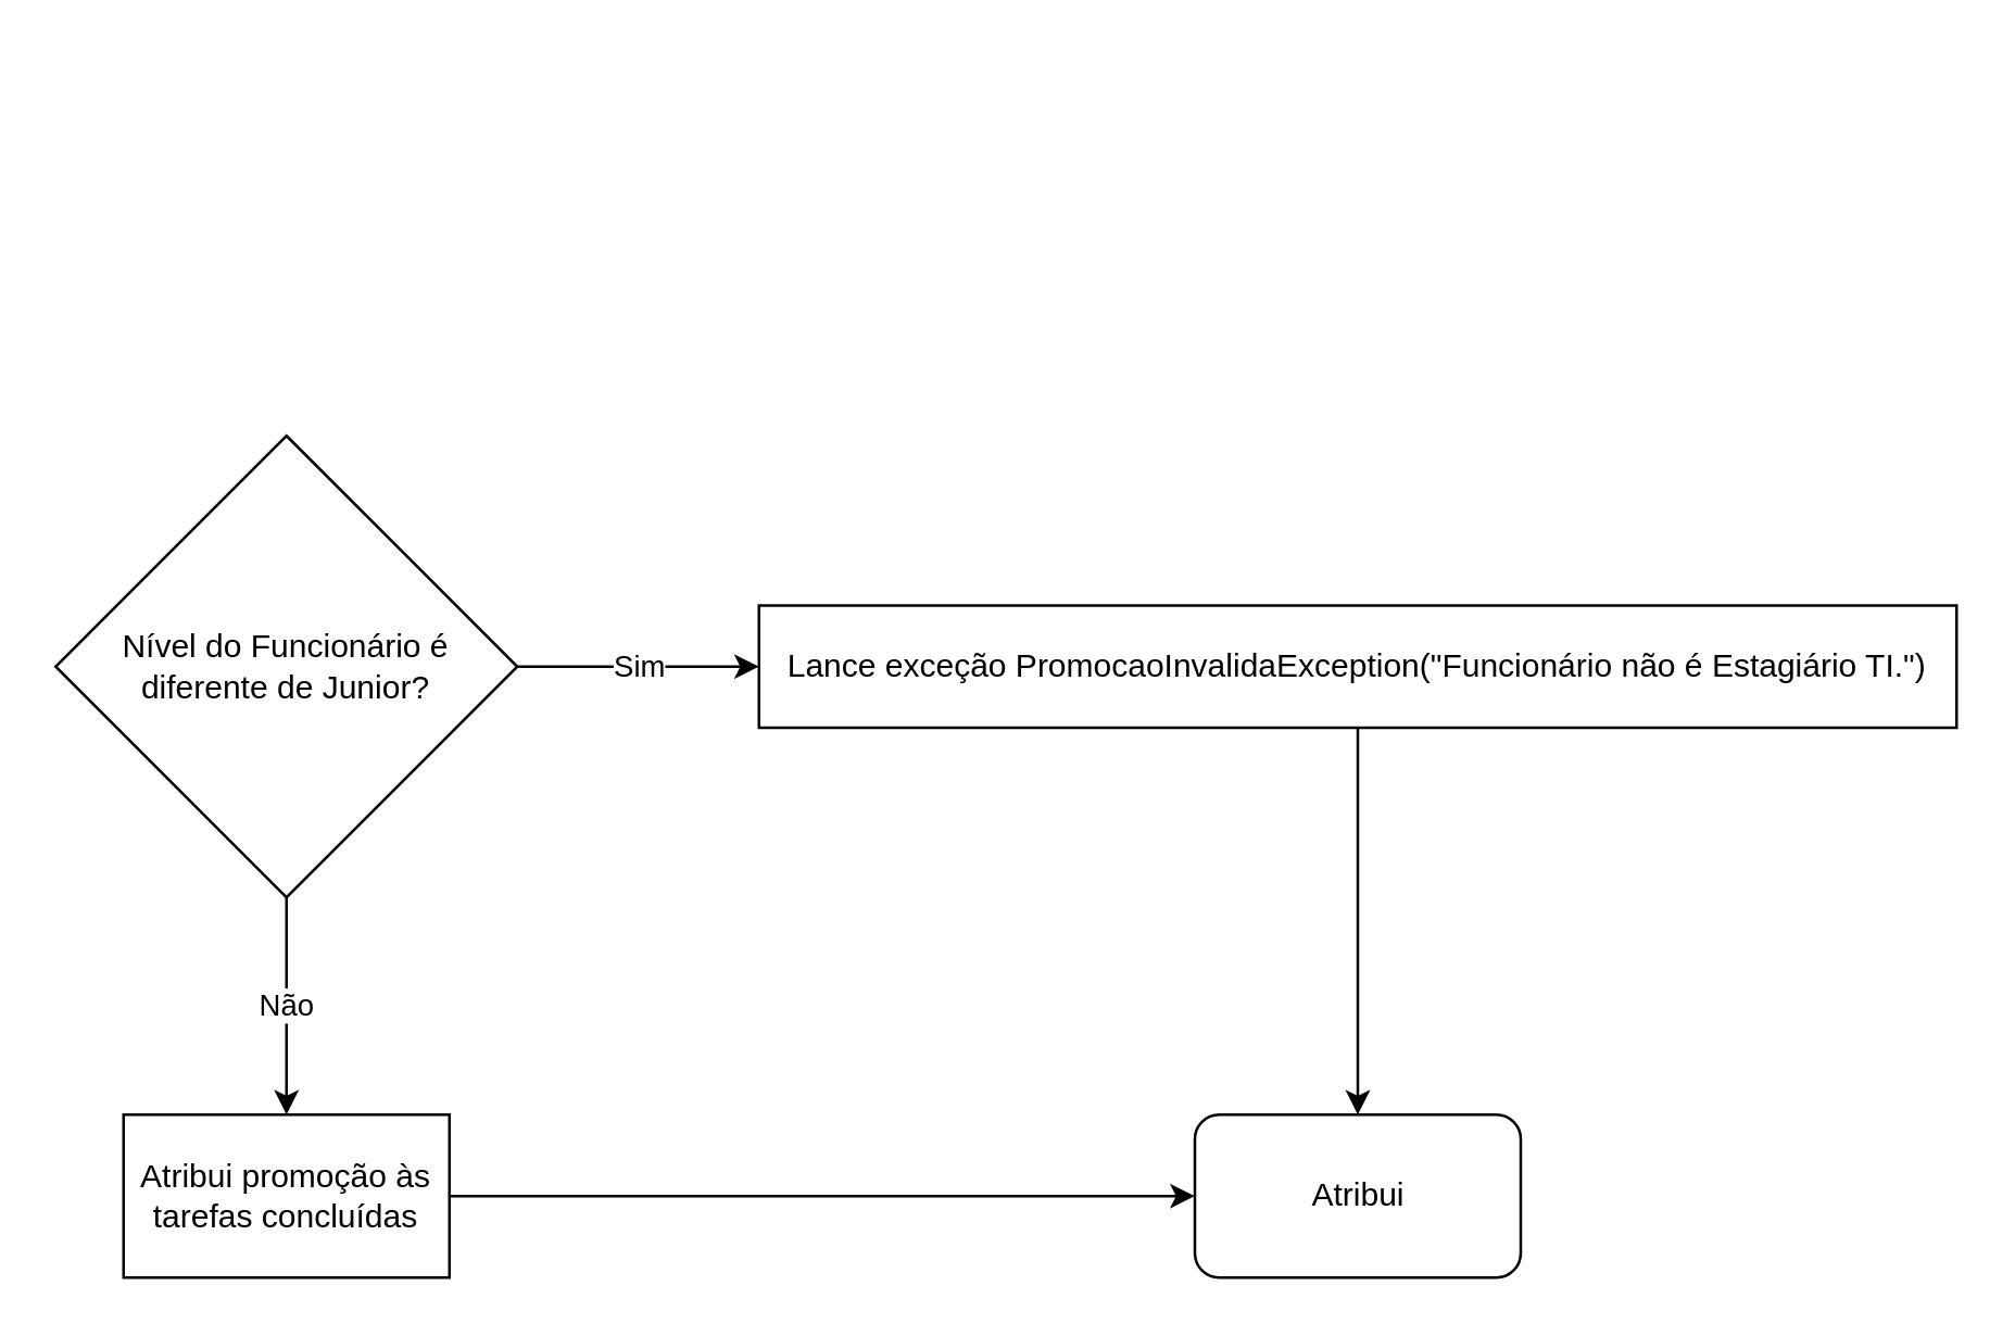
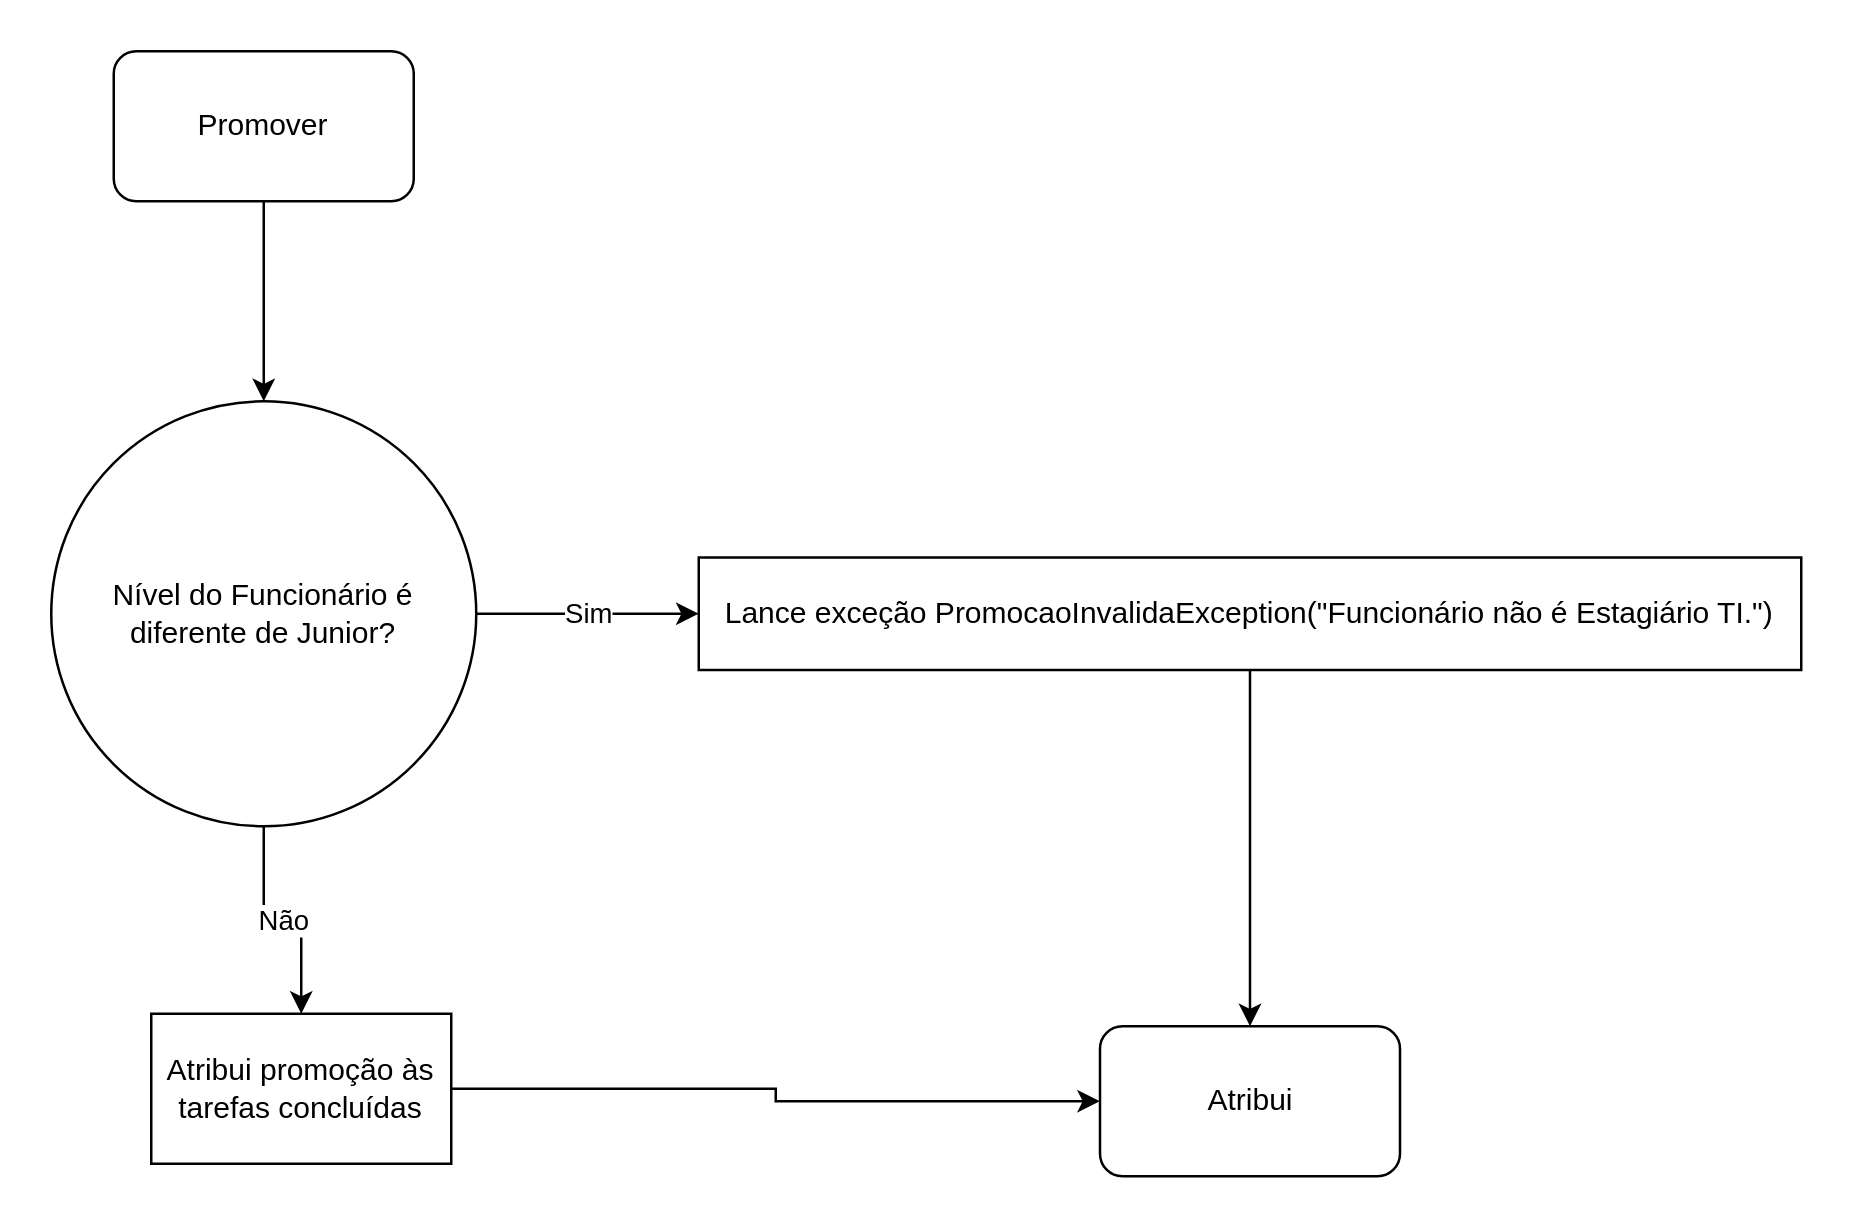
  <mxCell id="0" />
  <mxCell id="1" parent="0" />
+ <mxCell id="2" value="" style="edgeStyle=orthogonalEdgeStyle;rounded=0;orthogonalLoop=1;jettySize=auto;html=1;" parent="1" source="3" target="6" edge="1"><mxGeometry relative="1" as="geometry" /></mxCell>
+ <mxCell id="3" value="Promover" style="rounded=1;whiteSpace=wrap;html=1;" parent="1" vertex="1"><mxGeometry x="45" width="120" height="60" as="geometry" y="20" /></mxCell>
  <mxCell id="4" value="Sim" style="edgeStyle=orthogonalEdgeStyle;rounded=0;orthogonalLoop=1;jettySize=auto;html=1;entryX=0;entryY=0.5;entryDx=0;entryDy=0;" parent="1" source="6" target="8" edge="1"><mxGeometry relative="1" as="geometry" /></mxCell>
  <mxCell id="5" value="Não" style="edgeStyle=orthogonalEdgeStyle;rounded=0;orthogonalLoop=1;jettySize=auto;html=1;" parent="1" source="6" target="10" edge="1"><mxGeometry relative="1" as="geometry" /></mxCell>
- <mxCell id="6" value="Nível do Funcionário é diferente de Junior?" style="rhombus;whiteSpace=wrap;html=1;" parent="1" vertex="1"><mxGeometry y="160" width="170" height="170" as="geometry" x="20" /></mxCell>
+ <mxCell id="6" value="Nível do Funcionário é diferente de Junior?" style="ellipse;whiteSpace=wrap;html=1;" parent="1" vertex="1"><mxGeometry y="160" width="170" height="170" as="geometry" x="20" /></mxCell>
  <mxCell id="7" style="edgeStyle=orthogonalEdgeStyle;rounded=0;orthogonalLoop=1;jettySize=auto;html=1;entryX=0.5;entryY=0;entryDx=0;entryDy=0;" edge="1" parent="1" source="8" target="11"><mxGeometry relative="1" as="geometry" /></mxCell>
  <mxCell id="8" value="Lance exceção PromocaoInvalidaException(&quot;Funcionário não é Estagiário TI.&quot;)" style="rounded=0;whiteSpace=wrap;html=1;" parent="1" vertex="1"><mxGeometry x="279" y="222.5" width="441" height="45" as="geometry" /></mxCell>
  <mxCell id="9" style="edgeStyle=orthogonalEdgeStyle;rounded=0;orthogonalLoop=1;jettySize=auto;html=1;entryX=0;entryY=0.5;entryDx=0;entryDy=0;" edge="1" parent="1" source="10" target="11"><mxGeometry relative="1" as="geometry" /></mxCell>
- <mxCell id="10" value="Atribui promoção às tarefas concluídas" style="rounded=0;whiteSpace=wrap;html=1;" parent="1" vertex="1"><mxGeometry x="45" y="410" width="120" height="60" as="geometry" /></mxCell>
+ <mxCell id="10" value="Atribui promoção às tarefas concluídas" style="rounded=0;whiteSpace=wrap;html=1;" parent="1" vertex="1"><mxGeometry x="60" y="405" width="120" height="60" as="geometry" /></mxCell>
  <mxCell id="11" value="Atribui" style="rounded=1;whiteSpace=wrap;html=1;" parent="1" vertex="1"><mxGeometry x="439.5" y="410" width="120" height="60" as="geometry" /></mxCell>
